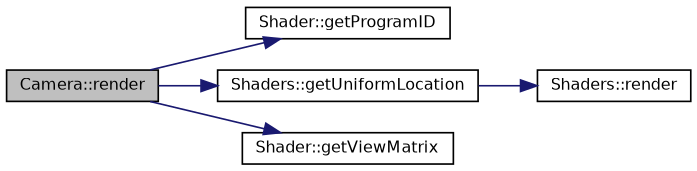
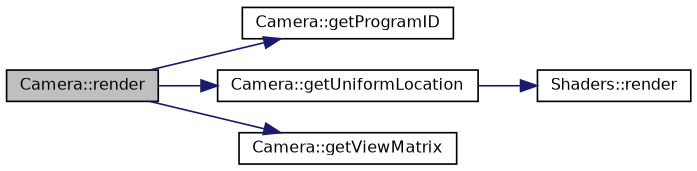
  digraph {
    rankdir=LR
    node [color=black fillcolor=white fontname=Helvetica fontsize=10 shape=record style=filled]
    edge [color=midnightblue fontname=Helvetica fontsize=10 labelfontname=Helvetica labelfontsize=10 style=solid]
    n1 [fillcolor=grey75 fontcolor=black height=0.2 label="Camera::render" width=0.4]
-   n2 [height=0.2 label="Shader::getProgramID" width=0.4]
-   n3 [height=0.2 label="Shaders::getUniformLocation" width=0.4]
-   n4 [height=0.2 label="Shader::getViewMatrix" width=0.4]
+   n2 [height=0.2 label="Camera::getProgramID" width=0.4]
+   n3 [height=0.2 label="Camera::getUniformLocation" width=0.4]
+   n4 [height=0.2 label="Camera::getViewMatrix" width=0.4]
    n5 [height=0.2 label="Shaders::render" width=0.4]
    n1 -> n2
    n1 -> n3
    n1 -> n4
    n3 -> n5
  }
